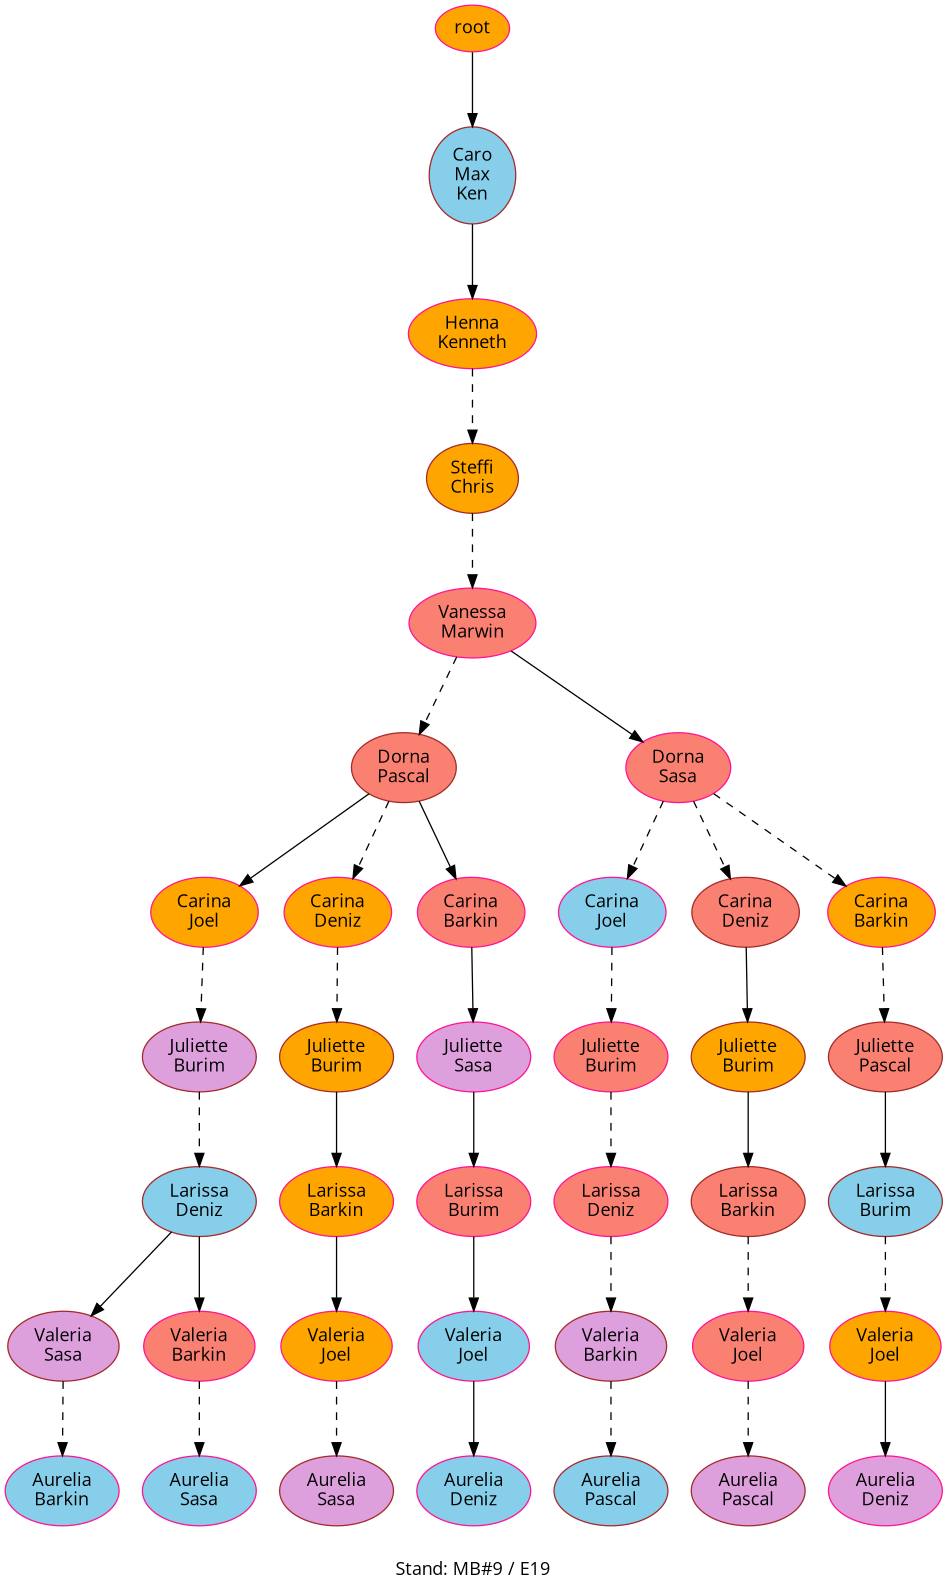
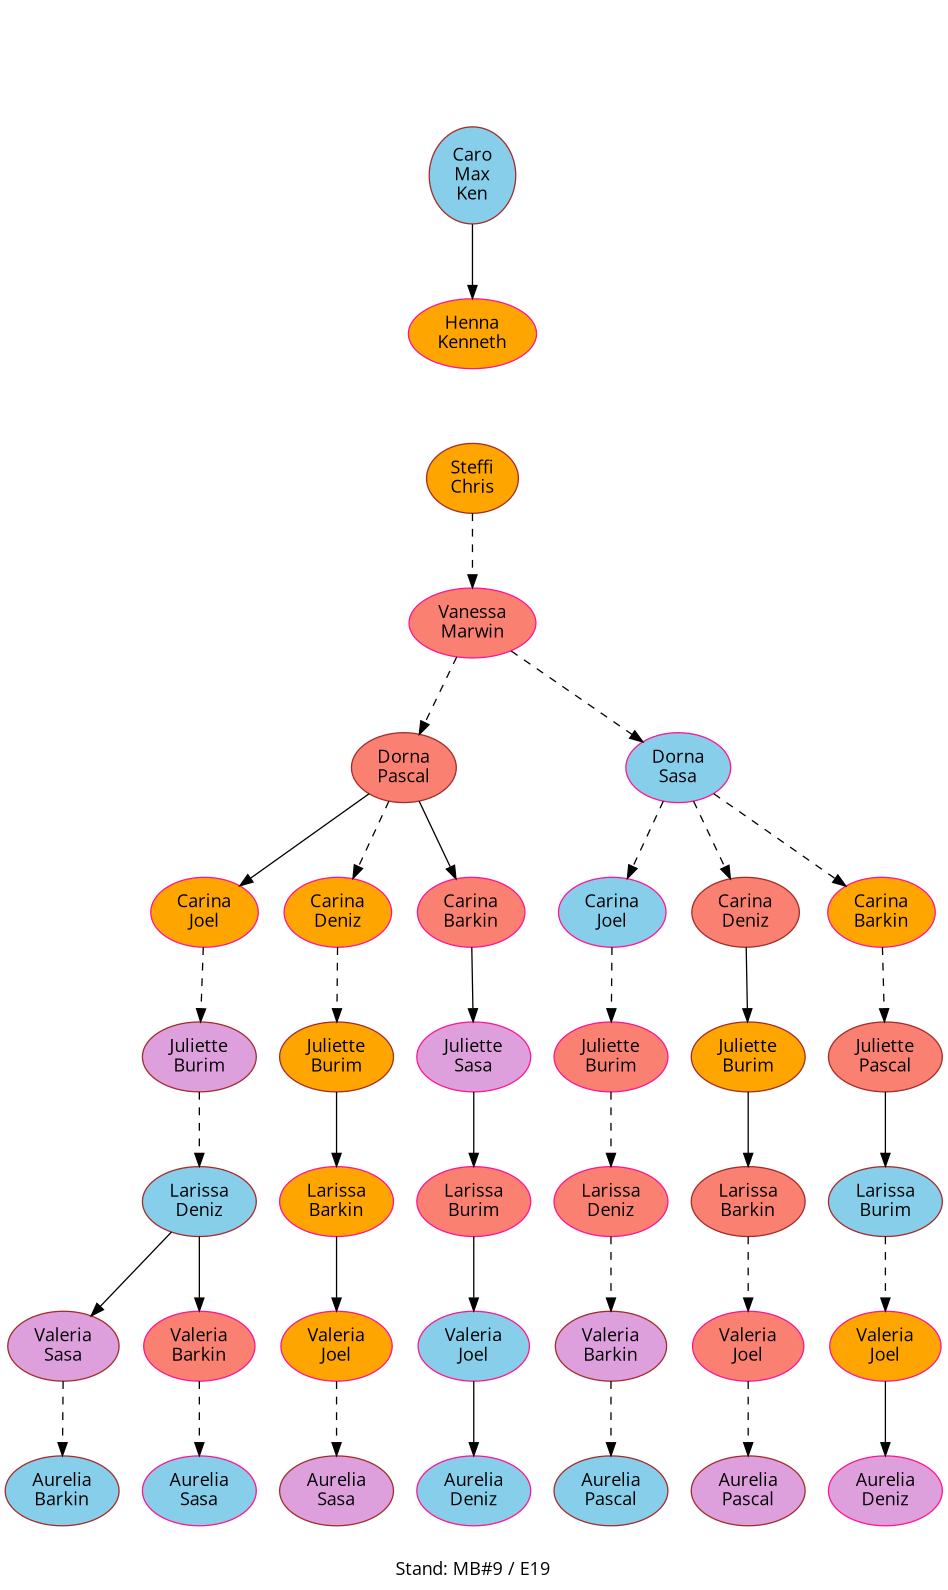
  digraph {
    fontname="Open Sans"
    label="Stand: MB#9 / E19"
    labelloc=b
    ranksep=0.8
    node [color=deeppink fillcolor=orange fontname="Open Sans" style=filled]
    edge [fontname="Open Sans" style=dashed]
    n1 [color=brown fillcolor=skyblue label="Caro\nMax\nKen"]
    n2 [label="Henna\nKenneth"]
    n3 [color=brown label="Steffi\nChris"]
-   root
    n5 [fillcolor=salmon label="Vanessa\nMarwin"]
    n6 [color=brown fillcolor=salmon label="Dorna\nPascal"]
-   n7 [fillcolor=salmon label="Dorna\nSasa"]
+   n7 [fillcolor=skyblue label="Dorna\nSasa"]
    n8 [label="Carina\nJoel"]
    n9 [label="Carina\nDeniz"]
    n10 [fillcolor=salmon label="Carina\nBarkin"]
    n11 [fillcolor=skyblue label="Carina\nJoel"]
    n12 [color=brown fillcolor=salmon label="Carina\nDeniz"]
    n13 [label="Carina\nBarkin"]
    n14 [color=brown fillcolor=plum label="Juliette\nBurim"]
    n15 [color=brown label="Juliette\nBurim"]
    n16 [fillcolor=plum label="Juliette\nSasa"]
    n17 [color=brown fillcolor=skyblue label="Larissa\nDeniz"]
    n18 [color=brown fillcolor=plum label="Valeria\nSasa"]
    n19 [fillcolor=salmon label="Valeria\nBarkin"]
-   n20 [fillcolor=skyblue label="Aurelia\nBarkin"]
+   n20 [color=brown fillcolor=skyblue label="Aurelia\nBarkin"]
    n21 [fillcolor=skyblue label="Aurelia\nSasa"]
    n22 [fillcolor=salmon label="Juliette\nBurim"]
    n23 [color=brown label="Juliette\nBurim"]
    n24 [color=brown fillcolor=salmon label="Juliette\nPascal"]
    n25 [fillcolor=salmon label="Larissa\nDeniz"]
    n26 [color=brown fillcolor=plum label="Valeria\nBarkin"]
    n27 [color=brown fillcolor=skyblue label="Aurelia\nPascal"]
    n28 [label="Larissa\nBarkin"]
    n29 [label="Valeria\nJoel"]
    n30 [color=brown fillcolor=plum label="Aurelia\nSasa"]
    n31 [color=brown fillcolor=salmon label="Larissa\nBarkin"]
    n32 [fillcolor=salmon label="Valeria\nJoel"]
    n33 [color=brown fillcolor=plum label="Aurelia\nPascal"]
    n34 [fillcolor=salmon label="Larissa\nBurim"]
    n35 [fillcolor=skyblue label="Valeria\nJoel"]
    n36 [fillcolor=skyblue label="Aurelia\nDeniz"]
    n37 [color=brown fillcolor=skyblue label="Larissa\nBurim"]
    n38 [label="Valeria\nJoel"]
    n39 [fillcolor=plum label="Aurelia\nDeniz"]
    n1 -> n2 [style=solid]
-   n2 -> n3
    n3 -> n5
-   root -> n1 [style=solid]
    n5 -> n6
-   n5 -> n7 [style=solid]
+   n5 -> n7
    n6 -> n8 [style=solid]
    n6 -> n9
    n6 -> n10 [style=solid]
    n7 -> n11
    n7 -> n12
    n7 -> n13
    n8 -> n14
    n9 -> n15
    n10 -> n16 [style=solid]
    n11 -> n22
    n12 -> n23 [style=solid]
    n13 -> n24
    n14 -> n17
    n15 -> n28 [style=solid]
    n16 -> n34 [style=solid]
    n17 -> n18 [style=solid]
    n17 -> n19 [style=solid]
    n18 -> n20
    n19 -> n21
    n22 -> n25
    n23 -> n31 [style=solid]
    n24 -> n37 [style=solid]
    n25 -> n26
    n26 -> n27
    n28 -> n29 [style=solid]
    n29 -> n30
    n31 -> n32
    n32 -> n33
    n34 -> n35 [style=solid]
    n35 -> n36 [style=solid]
    n37 -> n38
    n38 -> n39 [style=solid]
  }
